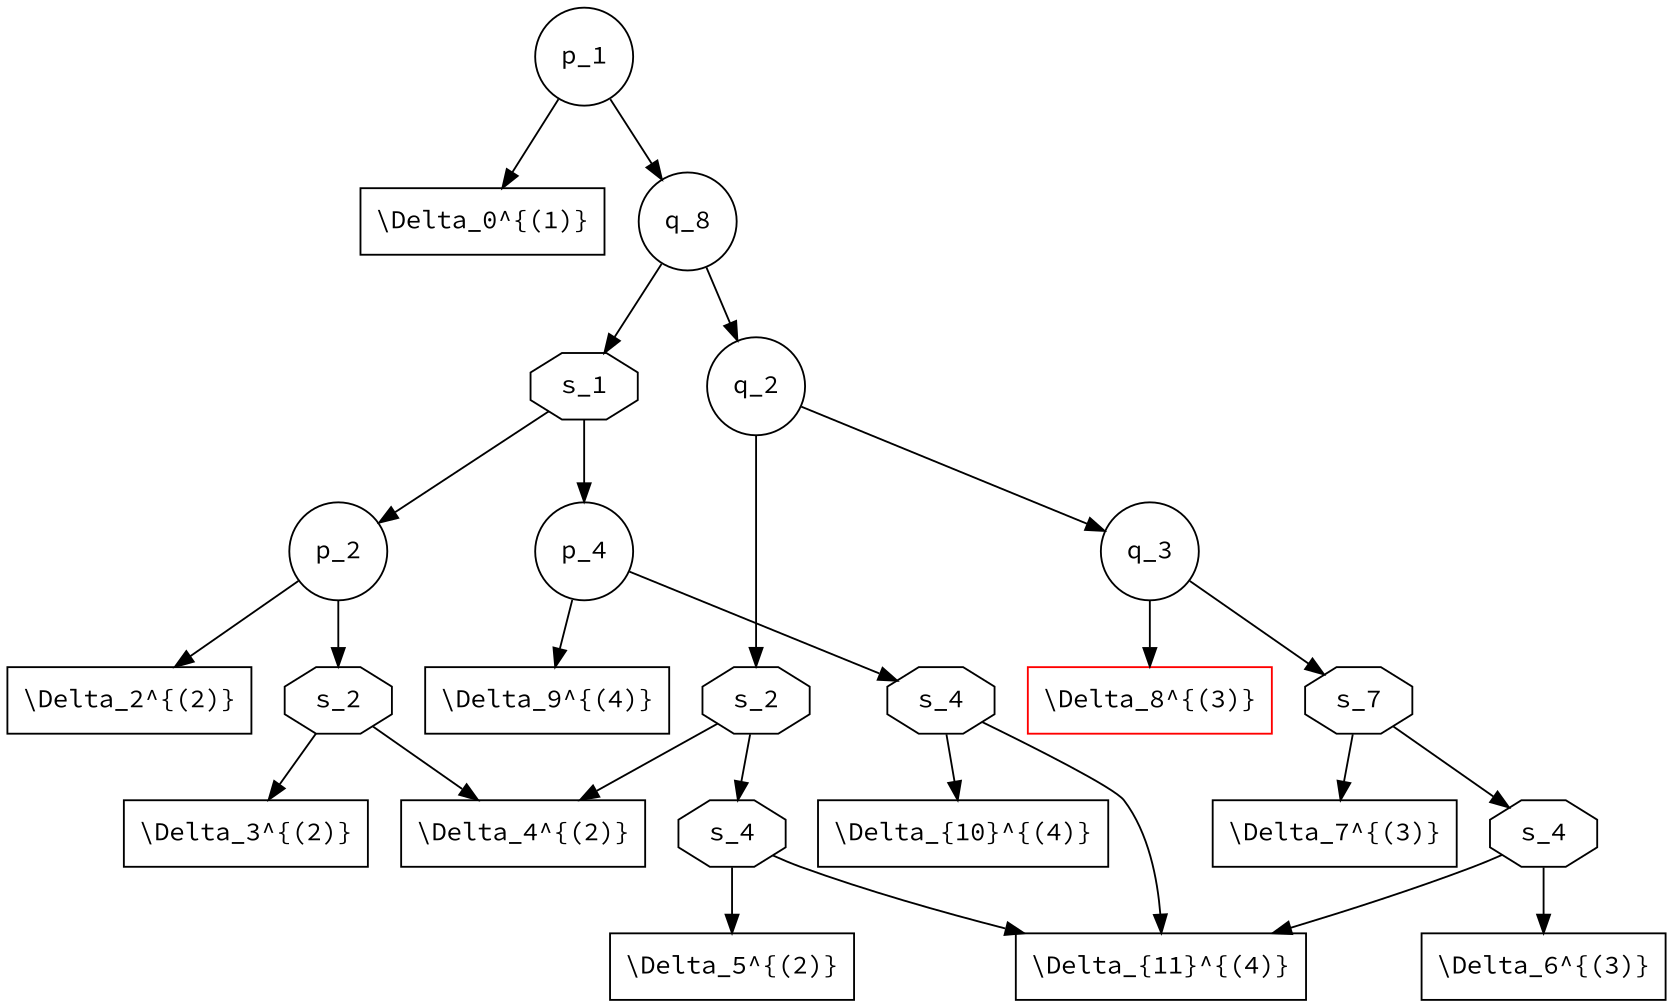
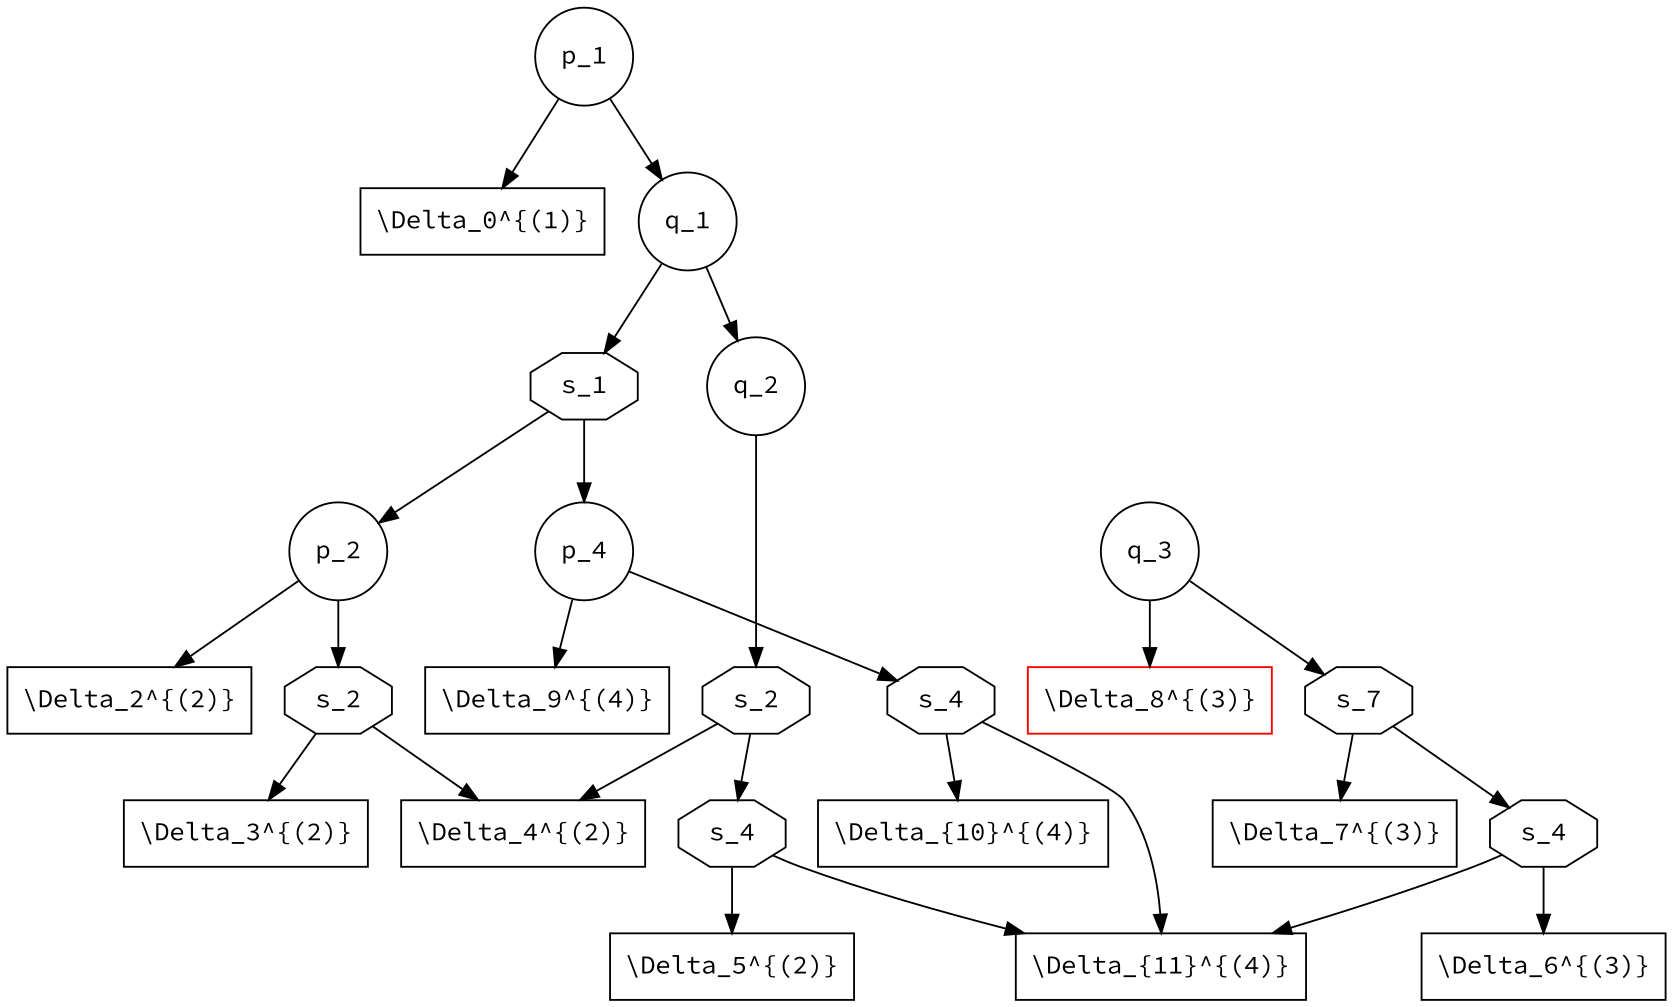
  digraph {
    fontname="Source Code Pro"
    node [fontname="Source Code Pro" shape=box]
    edge [fontname="Source Code Pro"]
    n1 [label=p_1 shape=circle]
    n2 [label="\\Delta_0^{(1)}"]
-   n3 [label=q_8 shape=circle]
+   n3 [label=q_1 shape=circle]
    n4 [label=q_2 shape=circle]
    n5 [label=s_1 shape=octagon]
    n6 [label=s_2 shape=octagon]
    n7 [label=q_3 shape=circle]
    n8 [label=p_4 shape=circle]
    n9 [label=p_2 shape=circle]
    n10 [label="\\Delta_9^{(4)}"]
    n11 [label=s_4 shape=octagon]
    n12 [label="\\Delta_{11}^{(4)}"]
    n13 [label="\\Delta_{10}^{(4)}"]
    n14 [label=s_4 shape=octagon]
    n15 [label="\\Delta_5^{(2)}"]
    n16 [label=s_4 shape=octagon]
    n17 [label="\\Delta_6^{(3)}"]
    n18 [label="\\Delta_2^{(2)}"]
    n19 [label=s_2 shape=octagon]
    n20 [label="\\Delta_3^{(2)}"]
    n21 [label="\\Delta_4^{(2)}"]
    n22 [label=s_7 shape=octagon]
    n23 [color=red label="\\Delta_8^{(3)}"]
    n24 [label="\\Delta_7^{(3)}"]
    n1 -> n2
    n1 -> n3
    n3 -> n4
    n3 -> n5
    n4 -> n6
-   n4 -> n7
    n5 -> n8
    n5 -> n9
    n6 -> n14
    n6 -> n21
    n7 -> n22
    n7 -> n23
    n8 -> n10
    n8 -> n11
    n9 -> n18
    n9 -> n19
    n11 -> n12
    n11 -> n13
    n14 -> n12
    n14 -> n15
    n16 -> n12
    n16 -> n17
    n19 -> n20
    n19 -> n21
    n22 -> n16
    n22 -> n24
  }
